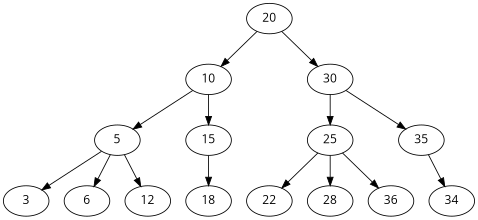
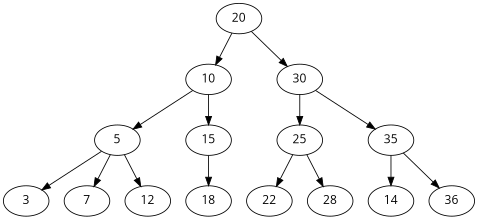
  digraph {
    fontname="Open Sans"
    node [fontname="Open Sans"]
    edge [fontname="Open Sans"]
    20
    10
    30
    5
    15
    25
    35
    3
-   7 [label=6]
+   7
    12
    18
    22
    28
-   34
+   34 [label=14]
    36
    20 -> 10
    20 -> 30
    10 -> 5
    10 -> 15
    30 -> 25
    30 -> 35
    5 -> 3
    5 -> 7
    5 -> 12
    15 -> 18
    25 -> 22
    25 -> 28
    35 -> 34
-   25 -> 36
+   35 -> 36
  }
